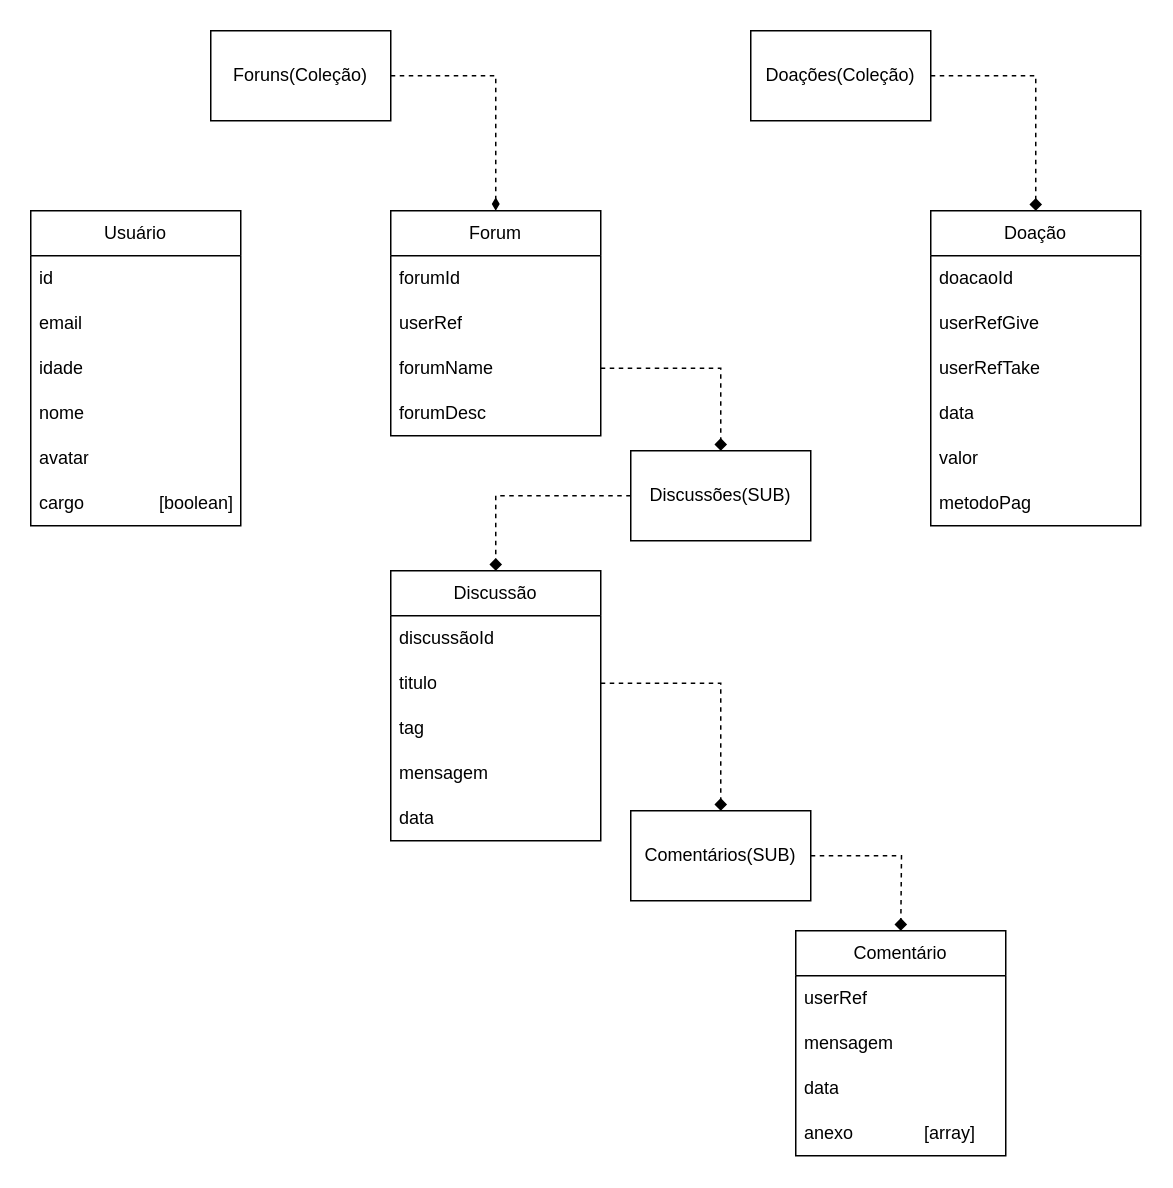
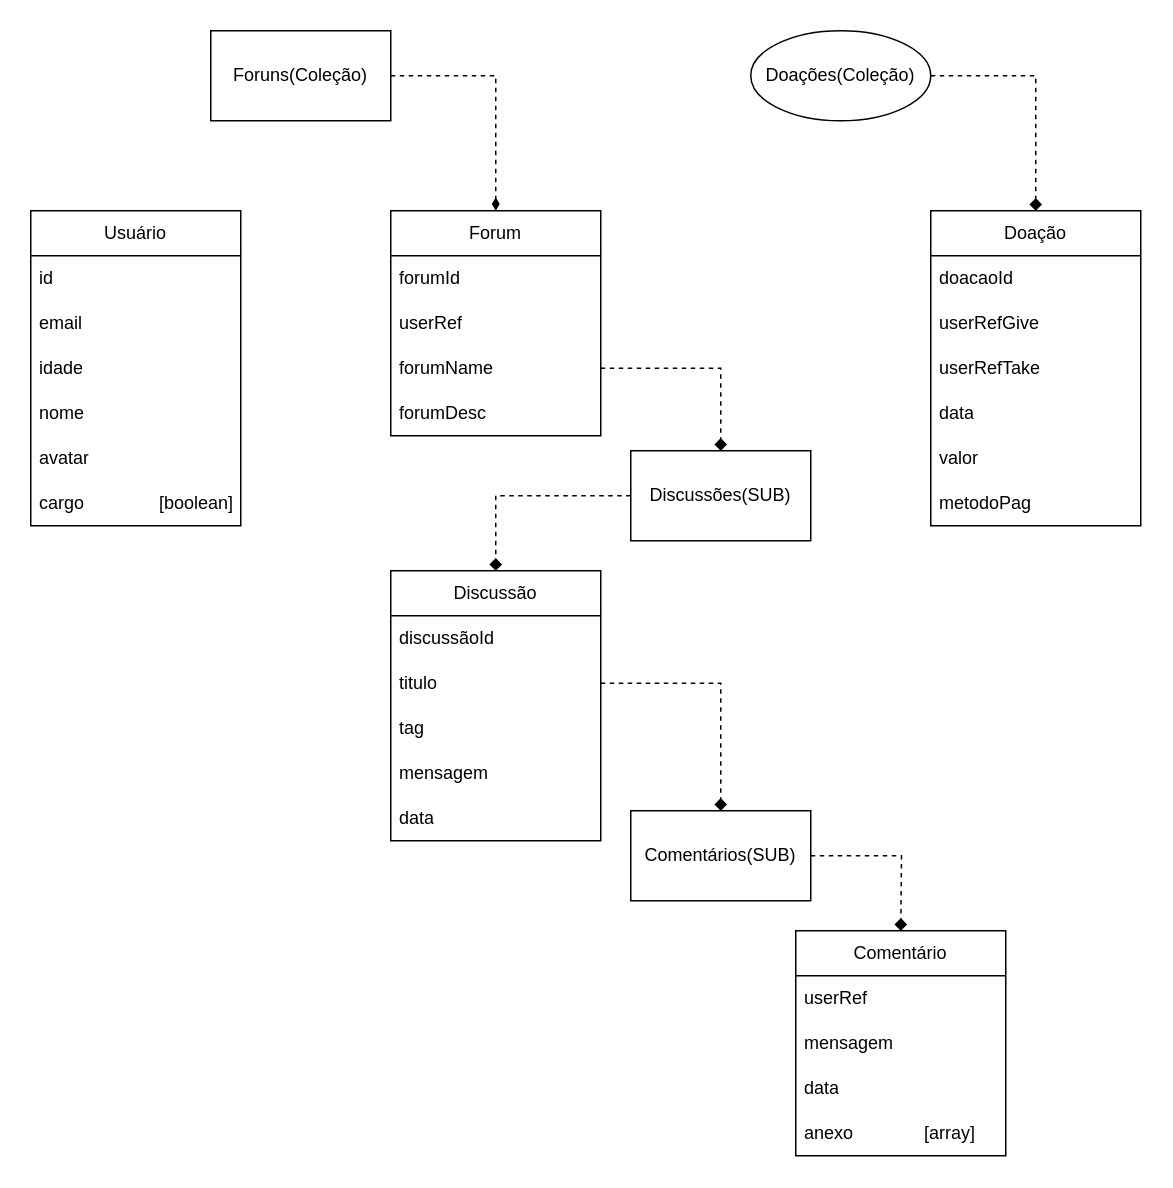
  <mxCell id="0" />
  <mxCell id="1" parent="0" />
  <mxCell id="2" value="Usuário" style="swimlane;fontStyle=0;childLayout=stackLayout;horizontal=1;startSize=30;horizontalStack=0;resizeParent=1;resizeParentMax=0;resizeLast=0;collapsible=1;marginBottom=0;whiteSpace=wrap;html=1;" vertex="1" parent="1"><mxGeometry x="20" y="140" width="140" height="210" as="geometry" /></mxCell>
  <mxCell id="3" value="id&lt;span style=&quot;white-space: pre;&quot;&gt;&#09;&lt;/span&gt;" style="text;strokeColor=none;fillColor=none;align=left;verticalAlign=middle;spacingLeft=4;spacingRight=4;overflow=hidden;points=[[0,0.5],[1,0.5]];portConstraint=eastwest;rotatable=0;whiteSpace=wrap;html=1;" vertex="1" parent="2"><mxGeometry y="30" width="140" height="30" as="geometry" /></mxCell>
  <mxCell id="4" value="email" style="text;strokeColor=none;fillColor=none;align=left;verticalAlign=middle;spacingLeft=4;spacingRight=4;overflow=hidden;points=[[0,0.5],[1,0.5]];portConstraint=eastwest;rotatable=0;whiteSpace=wrap;html=1;" vertex="1" parent="2"><mxGeometry y="60" width="140" height="30" as="geometry" /></mxCell>
  <mxCell id="5" value="idade" style="text;strokeColor=none;fillColor=none;align=left;verticalAlign=middle;spacingLeft=4;spacingRight=4;overflow=hidden;points=[[0,0.5],[1,0.5]];portConstraint=eastwest;rotatable=0;whiteSpace=wrap;html=1;" vertex="1" parent="2"><mxGeometry y="90" width="140" height="30" as="geometry" /></mxCell>
  <mxCell id="6" value="nome" style="text;strokeColor=none;fillColor=none;align=left;verticalAlign=middle;spacingLeft=4;spacingRight=4;overflow=hidden;points=[[0,0.5],[1,0.5]];portConstraint=eastwest;rotatable=0;whiteSpace=wrap;html=1;" vertex="1" parent="2"><mxGeometry y="120" width="140" height="30" as="geometry" /></mxCell>
  <mxCell id="7" value="avatar" style="text;strokeColor=none;fillColor=none;align=left;verticalAlign=middle;spacingLeft=4;spacingRight=4;overflow=hidden;points=[[0,0.5],[1,0.5]];portConstraint=eastwest;rotatable=0;whiteSpace=wrap;html=1;" vertex="1" parent="2"><mxGeometry y="150" width="140" height="30" as="geometry" /></mxCell>
  <mxCell id="8" value="cargo&lt;span style=&quot;white-space: pre;&quot;&gt;&#09;&lt;/span&gt;&lt;span style=&quot;white-space: pre;&quot;&gt;&#09;&lt;/span&gt;[boolean]" style="text;strokeColor=none;fillColor=none;align=left;verticalAlign=middle;spacingLeft=4;spacingRight=4;overflow=hidden;points=[[0,0.5],[1,0.5]];portConstraint=eastwest;rotatable=0;whiteSpace=wrap;html=1;" vertex="1" parent="2"><mxGeometry y="180" width="140" height="30" as="geometry" /></mxCell>
  <mxCell id="9" value="Forum" style="swimlane;fontStyle=0;childLayout=stackLayout;horizontal=1;startSize=30;horizontalStack=0;resizeParent=1;resizeParentMax=0;resizeLast=0;collapsible=1;marginBottom=0;whiteSpace=wrap;html=1;" vertex="1" parent="1"><mxGeometry x="260" y="140" width="140" height="150" as="geometry" /></mxCell>
  <mxCell id="10" value="forumId" style="text;strokeColor=none;fillColor=none;align=left;verticalAlign=middle;spacingLeft=4;spacingRight=4;overflow=hidden;points=[[0,0.5],[1,0.5]];portConstraint=eastwest;rotatable=0;whiteSpace=wrap;html=1;" vertex="1" parent="9"><mxGeometry y="30" width="140" height="30" as="geometry" /></mxCell>
  <mxCell id="11" value="userRef" style="text;strokeColor=none;fillColor=none;align=left;verticalAlign=middle;spacingLeft=4;spacingRight=4;overflow=hidden;points=[[0,0.5],[1,0.5]];portConstraint=eastwest;rotatable=0;whiteSpace=wrap;html=1;" vertex="1" parent="9"><mxGeometry y="60" width="140" height="30" as="geometry" /></mxCell>
  <mxCell id="12" value="forumName" style="text;strokeColor=none;fillColor=none;align=left;verticalAlign=middle;spacingLeft=4;spacingRight=4;overflow=hidden;points=[[0,0.5],[1,0.5]];portConstraint=eastwest;rotatable=0;whiteSpace=wrap;html=1;" vertex="1" parent="9"><mxGeometry y="90" width="140" height="30" as="geometry" /></mxCell>
  <mxCell id="13" value="forumDesc" style="text;strokeColor=none;fillColor=none;align=left;verticalAlign=middle;spacingLeft=4;spacingRight=4;overflow=hidden;points=[[0,0.5],[1,0.5]];portConstraint=eastwest;rotatable=0;whiteSpace=wrap;html=1;" vertex="1" parent="9"><mxGeometry y="120" width="140" height="30" as="geometry" /></mxCell>
  <mxCell id="14" style="edgeStyle=orthogonalEdgeStyle;rounded=0;orthogonalLoop=1;jettySize=auto;html=1;exitX=0;exitY=0.5;exitDx=0;exitDy=0;entryX=0.5;entryY=0;entryDx=0;entryDy=0;dashed=1;endArrow=diamond;endFill=1;" edge="1" parent="1" source="15" target="17"><mxGeometry relative="1" as="geometry" /></mxCell>
  <mxCell id="15" value="Discussões(SUB)" style="rounded=0;whiteSpace=wrap;html=1;" vertex="1" parent="1"><mxGeometry x="420" y="300" width="120" height="60" as="geometry" /></mxCell>
  <mxCell id="16" style="edgeStyle=orthogonalEdgeStyle;rounded=0;orthogonalLoop=1;jettySize=auto;html=1;exitX=1;exitY=0.5;exitDx=0;exitDy=0;entryX=0.5;entryY=0;entryDx=0;entryDy=0;dashed=1;endArrow=diamond;endFill=1;" edge="1" parent="1" source="12" target="15"><mxGeometry relative="1" as="geometry"><mxPoint x="490" y="215" as="targetPoint" /></mxGeometry></mxCell>
  <mxCell id="17" value="Discussão" style="swimlane;fontStyle=0;childLayout=stackLayout;horizontal=1;startSize=30;horizontalStack=0;resizeParent=1;resizeParentMax=0;resizeLast=0;collapsible=1;marginBottom=0;whiteSpace=wrap;html=1;" vertex="1" parent="1"><mxGeometry x="260" y="380" width="140" height="180" as="geometry" /></mxCell>
  <mxCell id="18" value="discussãoId" style="text;strokeColor=none;fillColor=none;align=left;verticalAlign=middle;spacingLeft=4;spacingRight=4;overflow=hidden;points=[[0,0.5],[1,0.5]];portConstraint=eastwest;rotatable=0;whiteSpace=wrap;html=1;" vertex="1" parent="17"><mxGeometry y="30" width="140" height="30" as="geometry" /></mxCell>
  <mxCell id="19" value="titulo" style="text;strokeColor=none;fillColor=none;align=left;verticalAlign=middle;spacingLeft=4;spacingRight=4;overflow=hidden;points=[[0,0.5],[1,0.5]];portConstraint=eastwest;rotatable=0;whiteSpace=wrap;html=1;" vertex="1" parent="17"><mxGeometry y="60" width="140" height="30" as="geometry" /></mxCell>
  <mxCell id="20" value="tag" style="text;strokeColor=none;fillColor=none;align=left;verticalAlign=middle;spacingLeft=4;spacingRight=4;overflow=hidden;points=[[0,0.5],[1,0.5]];portConstraint=eastwest;rotatable=0;whiteSpace=wrap;html=1;" vertex="1" parent="17"><mxGeometry y="90" width="140" height="30" as="geometry" /></mxCell>
  <mxCell id="21" value="mensagem" style="text;strokeColor=none;fillColor=none;align=left;verticalAlign=middle;spacingLeft=4;spacingRight=4;overflow=hidden;points=[[0,0.5],[1,0.5]];portConstraint=eastwest;rotatable=0;whiteSpace=wrap;html=1;" vertex="1" parent="17"><mxGeometry y="120" width="140" height="30" as="geometry" /></mxCell>
  <mxCell id="22" value="data" style="text;strokeColor=none;fillColor=none;align=left;verticalAlign=middle;spacingLeft=4;spacingRight=4;overflow=hidden;points=[[0,0.5],[1,0.5]];portConstraint=eastwest;rotatable=0;whiteSpace=wrap;html=1;" vertex="1" parent="17"><mxGeometry y="150" width="140" height="30" as="geometry" /></mxCell>
  <mxCell id="23" style="edgeStyle=orthogonalEdgeStyle;rounded=0;orthogonalLoop=1;jettySize=auto;html=1;exitX=1;exitY=0.5;exitDx=0;exitDy=0;entryX=0.5;entryY=0;entryDx=0;entryDy=0;strokeColor=none;dashed=1;endArrow=diamond;endFill=1;" edge="1" parent="1" source="25"><mxGeometry relative="1" as="geometry"><mxPoint x="600" y="620" as="targetPoint" /></mxGeometry></mxCell>
  <mxCell id="24" style="edgeStyle=orthogonalEdgeStyle;rounded=0;orthogonalLoop=1;jettySize=auto;html=1;exitX=1;exitY=0.5;exitDx=0;exitDy=0;entryX=0.5;entryY=0;entryDx=0;entryDy=0;dashed=1;endArrow=diamond;endFill=1;" edge="1" parent="1" source="25"><mxGeometry relative="1" as="geometry"><mxPoint x="600" y="620" as="targetPoint" /></mxGeometry></mxCell>
  <mxCell id="25" value="Comentários(SUB)" style="rounded=0;whiteSpace=wrap;html=1;" vertex="1" parent="1"><mxGeometry x="420" y="540" width="120" height="60" as="geometry" /></mxCell>
  <mxCell id="26" style="edgeStyle=orthogonalEdgeStyle;rounded=0;orthogonalLoop=1;jettySize=auto;html=1;exitX=1;exitY=0.5;exitDx=0;exitDy=0;entryX=0.5;entryY=0;entryDx=0;entryDy=0;dashed=1;endArrow=diamond;endFill=1;" edge="1" parent="1" source="19" target="25"><mxGeometry relative="1" as="geometry" /></mxCell>
  <mxCell id="27" value="Comentário" style="swimlane;fontStyle=0;childLayout=stackLayout;horizontal=1;startSize=30;horizontalStack=0;resizeParent=1;resizeParentMax=0;resizeLast=0;collapsible=1;marginBottom=0;whiteSpace=wrap;html=1;" vertex="1" parent="1"><mxGeometry x="530" y="620" width="140" height="150" as="geometry" /></mxCell>
  <mxCell id="28" value="userRef" style="text;strokeColor=none;fillColor=none;align=left;verticalAlign=middle;spacingLeft=4;spacingRight=4;overflow=hidden;points=[[0,0.5],[1,0.5]];portConstraint=eastwest;rotatable=0;whiteSpace=wrap;html=1;" vertex="1" parent="27"><mxGeometry y="30" width="140" height="30" as="geometry" /></mxCell>
  <mxCell id="29" value="mensagem" style="text;strokeColor=none;fillColor=none;align=left;verticalAlign=middle;spacingLeft=4;spacingRight=4;overflow=hidden;points=[[0,0.5],[1,0.5]];portConstraint=eastwest;rotatable=0;whiteSpace=wrap;html=1;" vertex="1" parent="27"><mxGeometry y="60" width="140" height="30" as="geometry" /></mxCell>
  <mxCell id="30" value="data" style="text;strokeColor=none;fillColor=none;align=left;verticalAlign=middle;spacingLeft=4;spacingRight=4;overflow=hidden;points=[[0,0.5],[1,0.5]];portConstraint=eastwest;rotatable=0;whiteSpace=wrap;html=1;" vertex="1" parent="27"><mxGeometry y="90" width="140" height="30" as="geometry" /></mxCell>
  <mxCell id="31" value="anexo&lt;span style=&quot;white-space: pre;&quot;&gt;&#09;&lt;/span&gt;&lt;span style=&quot;white-space: pre;&quot;&gt;&#09;&lt;/span&gt;[array]" style="text;strokeColor=none;fillColor=none;align=left;verticalAlign=middle;spacingLeft=4;spacingRight=4;overflow=hidden;points=[[0,0.5],[1,0.5]];portConstraint=eastwest;rotatable=0;whiteSpace=wrap;html=1;" vertex="1" parent="27"><mxGeometry y="120" width="140" height="30" as="geometry" /></mxCell>
  <mxCell id="32" value="Doação" style="swimlane;fontStyle=0;childLayout=stackLayout;horizontal=1;startSize=30;horizontalStack=0;resizeParent=1;resizeParentMax=0;resizeLast=0;collapsible=1;marginBottom=0;whiteSpace=wrap;html=1;" vertex="1" parent="1"><mxGeometry x="620" y="140" width="140" height="210" as="geometry" /></mxCell>
  <mxCell id="33" value="doacaoId" style="text;strokeColor=none;fillColor=none;align=left;verticalAlign=middle;spacingLeft=4;spacingRight=4;overflow=hidden;points=[[0,0.5],[1,0.5]];portConstraint=eastwest;rotatable=0;whiteSpace=wrap;html=1;" vertex="1" parent="32"><mxGeometry y="30" width="140" height="30" as="geometry" /></mxCell>
  <mxCell id="34" value="userRefGive" style="text;strokeColor=none;fillColor=none;align=left;verticalAlign=middle;spacingLeft=4;spacingRight=4;overflow=hidden;points=[[0,0.5],[1,0.5]];portConstraint=eastwest;rotatable=0;whiteSpace=wrap;html=1;" vertex="1" parent="32"><mxGeometry y="60" width="140" height="30" as="geometry" /></mxCell>
  <mxCell id="35" value="userRefTake" style="text;strokeColor=none;fillColor=none;align=left;verticalAlign=middle;spacingLeft=4;spacingRight=4;overflow=hidden;points=[[0,0.5],[1,0.5]];portConstraint=eastwest;rotatable=0;whiteSpace=wrap;html=1;" vertex="1" parent="32"><mxGeometry y="90" width="140" height="30" as="geometry" /></mxCell>
  <mxCell id="36" value="data" style="text;strokeColor=none;fillColor=none;align=left;verticalAlign=middle;spacingLeft=4;spacingRight=4;overflow=hidden;points=[[0,0.5],[1,0.5]];portConstraint=eastwest;rotatable=0;whiteSpace=wrap;html=1;" vertex="1" parent="32"><mxGeometry y="120" width="140" height="30" as="geometry" /></mxCell>
  <mxCell id="37" value="valor" style="text;strokeColor=none;fillColor=none;align=left;verticalAlign=middle;spacingLeft=4;spacingRight=4;overflow=hidden;points=[[0,0.5],[1,0.5]];portConstraint=eastwest;rotatable=0;whiteSpace=wrap;html=1;" vertex="1" parent="32"><mxGeometry y="150" width="140" height="30" as="geometry" /></mxCell>
  <mxCell id="38" value="metodoPag" style="text;strokeColor=none;fillColor=none;align=left;verticalAlign=middle;spacingLeft=4;spacingRight=4;overflow=hidden;points=[[0,0.5],[1,0.5]];portConstraint=eastwest;rotatable=0;whiteSpace=wrap;html=1;" vertex="1" parent="32"><mxGeometry y="180" width="140" height="30" as="geometry" /></mxCell>
  <mxCell id="39" style="edgeStyle=orthogonalEdgeStyle;rounded=0;orthogonalLoop=1;jettySize=auto;html=1;exitX=1;exitY=0.5;exitDx=0;exitDy=0;entryX=0.5;entryY=0;entryDx=0;entryDy=0;dashed=1;endArrow=diamondThin;endFill=1;" edge="1" parent="1" source="40" target="9"><mxGeometry relative="1" as="geometry" /></mxCell>
  <mxCell id="40" value="Foruns(Coleção)" style="rounded=0;whiteSpace=wrap;html=1;" vertex="1" parent="1"><mxGeometry x="140" y="20" width="120" height="60" as="geometry" /></mxCell>
  <mxCell id="41" style="edgeStyle=orthogonalEdgeStyle;rounded=0;orthogonalLoop=1;jettySize=auto;html=1;exitX=1;exitY=0.5;exitDx=0;exitDy=0;entryX=0.5;entryY=0;entryDx=0;entryDy=0;dashed=1;endArrow=diamond;endFill=1;" edge="1" parent="1" source="42" target="32"><mxGeometry relative="1" as="geometry" /></mxCell>
- <mxCell id="42" value="Doações(Coleção)" style="rounded=0;whiteSpace=wrap;html=1;" vertex="1" parent="1"><mxGeometry x="500" y="20" width="120" height="60" as="geometry" /></mxCell>
+ <mxCell id="42" value="Doações(Coleção)" style="ellipse;whiteSpace=wrap;html=1;" vertex="1" parent="1"><mxGeometry x="500" y="20" width="120" height="60" as="geometry" /></mxCell>
